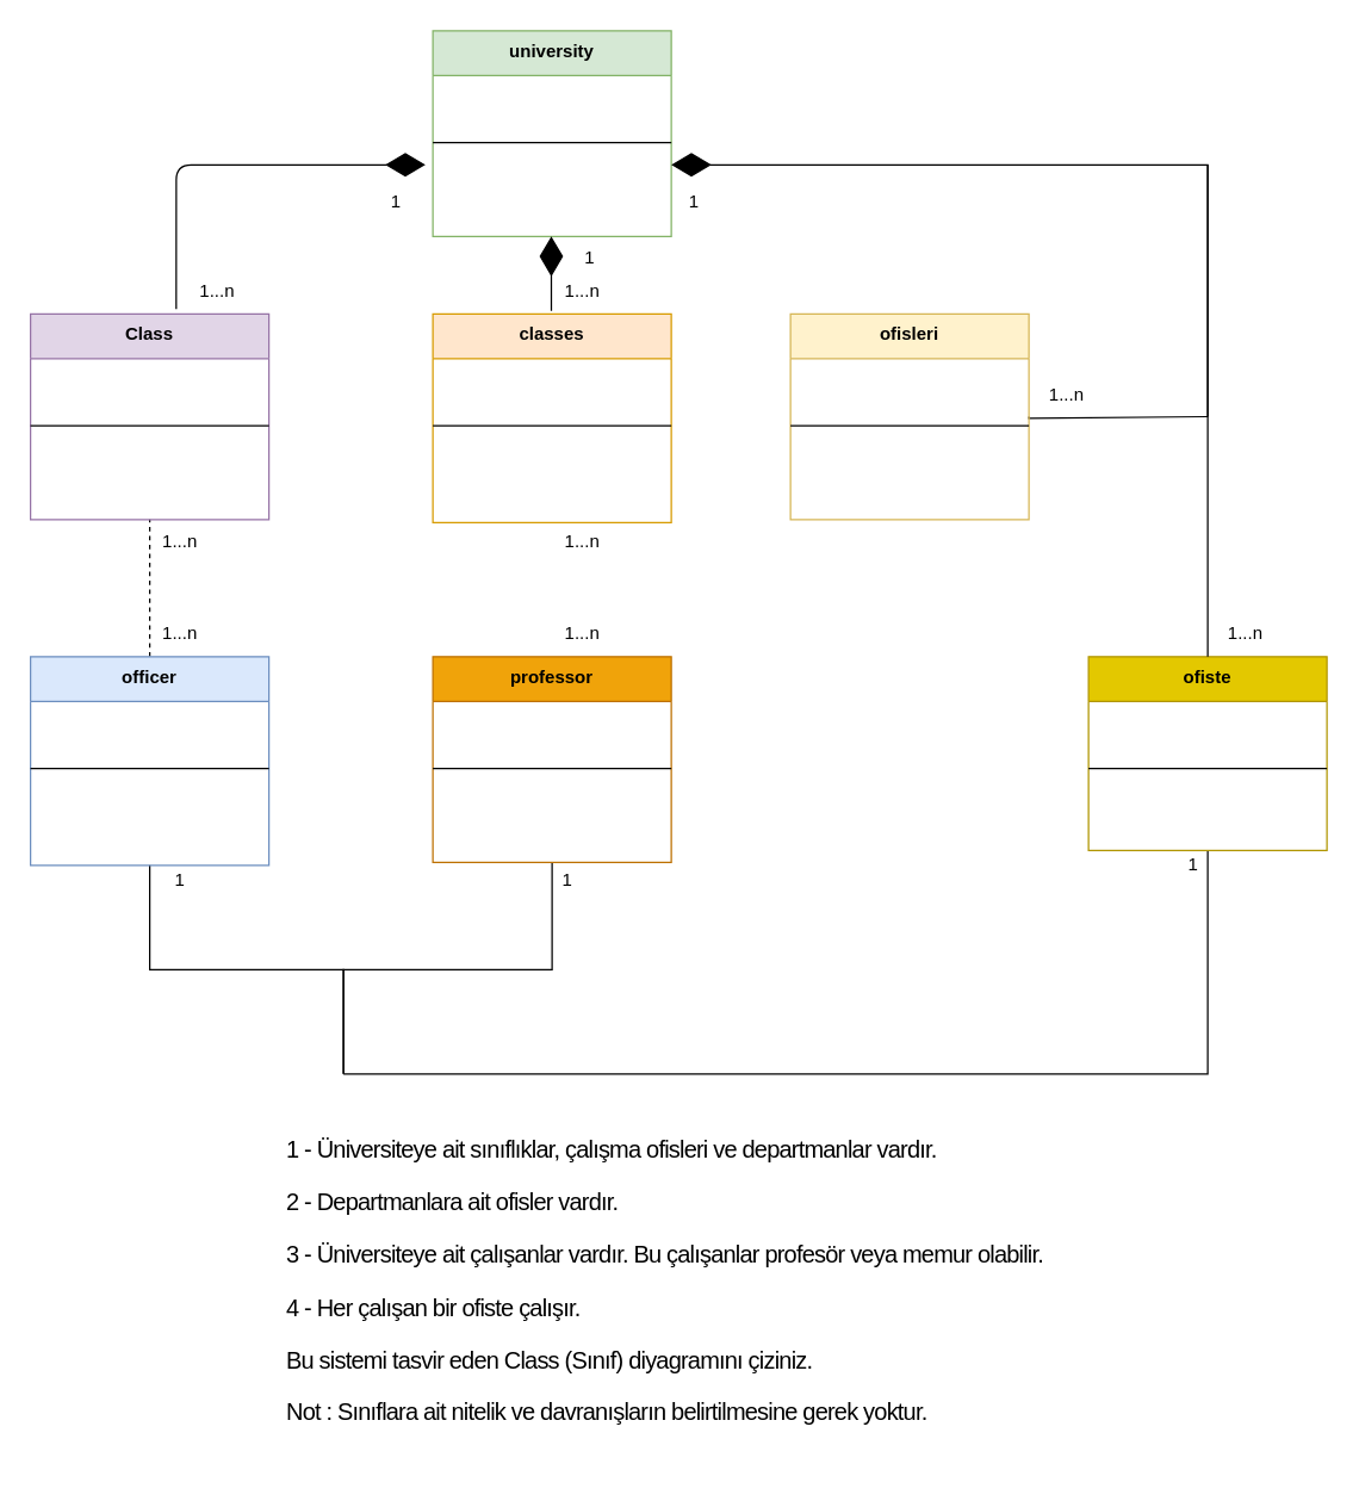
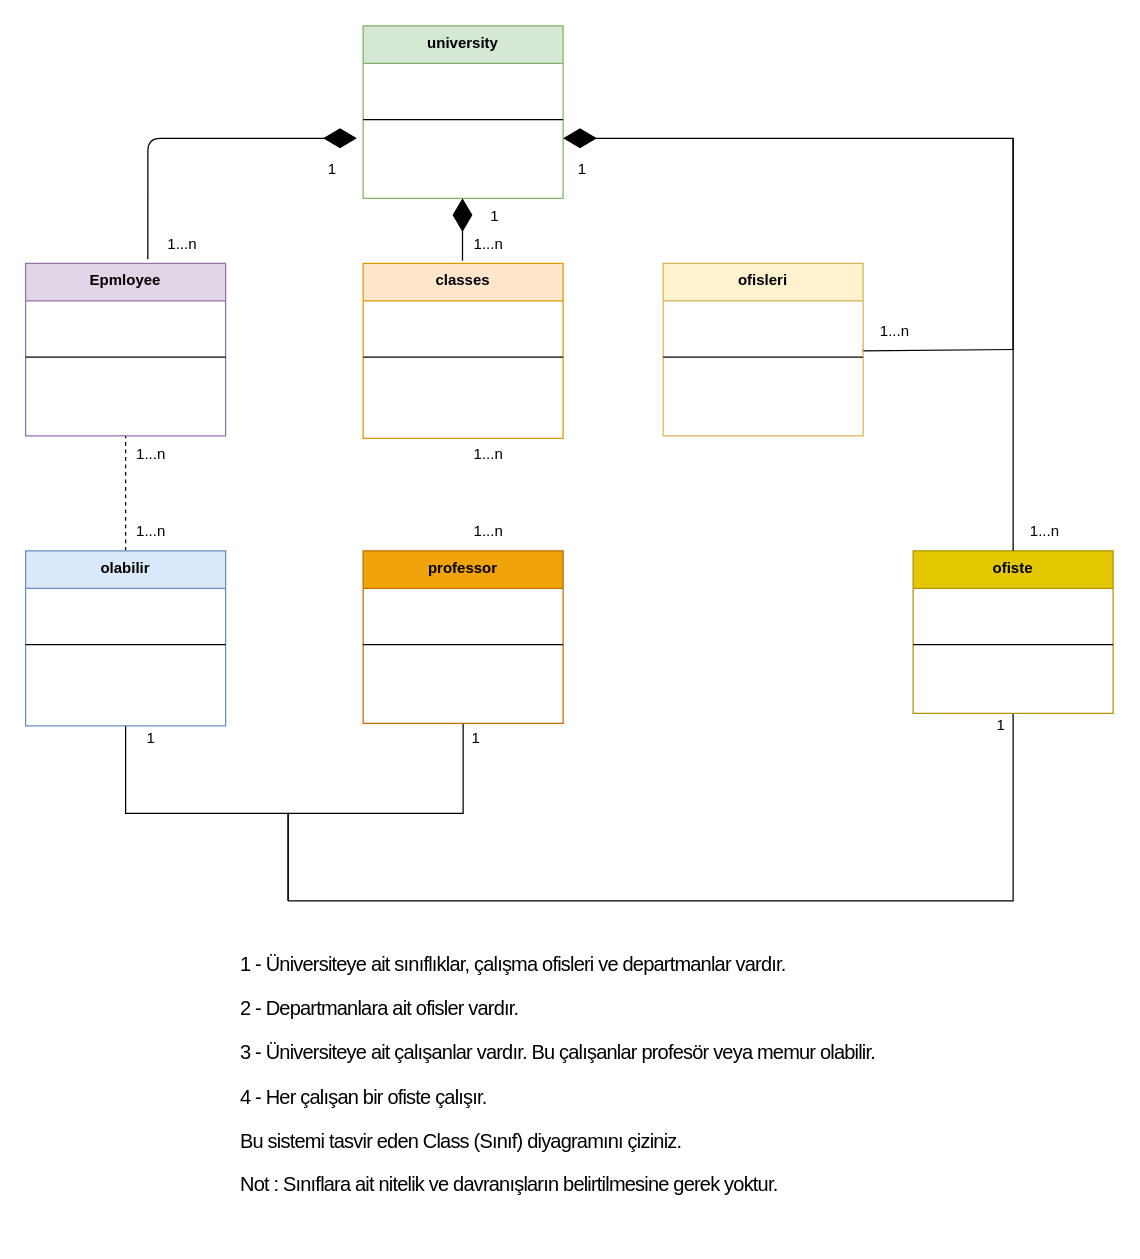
  <mxCell id="0" />
  <mxCell id="1" parent="0" />
  <mxCell id="2" value="university" style="swimlane;fontStyle=1;align=center;verticalAlign=top;childLayout=stackLayout;horizontal=1;startSize=30;horizontalStack=0;resizeParent=1;resizeLast=0;collapsible=1;marginBottom=0;rounded=0;shadow=0;strokeWidth=1;fillColor=#d5e8d4;strokeColor=#82b366;" parent="1" vertex="1"><mxGeometry x="290" y="20" width="160" height="138" as="geometry"><mxRectangle x="230" y="140" width="160" height="26" as="alternateBounds" /></mxGeometry></mxCell>
  <mxCell id="3" value="" style="line;html=1;strokeWidth=1;align=left;verticalAlign=middle;spacingTop=-1;spacingLeft=3;spacingRight=3;rotatable=0;labelPosition=right;points=[];portConstraint=eastwest;" parent="2" vertex="1"><mxGeometry y="30" width="160" height="90" as="geometry" /></mxCell>
  <mxCell id="4" value="classes" style="swimlane;fontStyle=1;align=center;verticalAlign=top;childLayout=stackLayout;horizontal=1;startSize=30;horizontalStack=0;resizeParent=1;resizeLast=0;collapsible=1;marginBottom=0;rounded=0;shadow=0;strokeWidth=1;fillColor=#ffe6cc;strokeColor=#d79b00;" parent="1" vertex="1"><mxGeometry x="290" y="210" width="160" height="140" as="geometry"><mxRectangle x="230" y="140" width="160" height="26" as="alternateBounds" /></mxGeometry></mxCell>
  <mxCell id="5" value="" style="line;html=1;strokeWidth=1;align=left;verticalAlign=middle;spacingTop=-1;spacingLeft=3;spacingRight=3;rotatable=0;labelPosition=right;points=[];portConstraint=eastwest;" parent="4" vertex="1"><mxGeometry y="30" width="160" height="90" as="geometry" /></mxCell>
  <mxCell id="6" style="edgeStyle=orthogonalEdgeStyle;rounded=0;orthogonalLoop=1;jettySize=auto;html=1;exitX=1;exitY=0.5;exitDx=0;exitDy=0;endArrow=none;endFill=0;" edge="1" parent="1" source="7"><mxGeometry relative="1" as="geometry"><mxPoint x="810" y="279" as="targetPoint" /><Array as="points"><mxPoint x="690" y="280" /></Array></mxGeometry></mxCell>
  <mxCell id="7" value="ofisleri" style="swimlane;fontStyle=1;align=center;verticalAlign=top;childLayout=stackLayout;horizontal=1;startSize=30;horizontalStack=0;resizeParent=1;resizeLast=0;collapsible=1;marginBottom=0;rounded=0;shadow=0;strokeWidth=1;fillColor=#fff2cc;strokeColor=#d6b656;" parent="1" vertex="1"><mxGeometry x="530" y="210" width="160" height="138" as="geometry"><mxRectangle x="230" y="140" width="160" height="26" as="alternateBounds" /></mxGeometry></mxCell>
  <mxCell id="8" value="" style="line;html=1;strokeWidth=1;align=left;verticalAlign=middle;spacingTop=-1;spacingLeft=3;spacingRight=3;rotatable=0;labelPosition=right;points=[];portConstraint=eastwest;" parent="7" vertex="1"><mxGeometry y="30" width="160" height="90" as="geometry" /></mxCell>
  <mxCell id="9" style="edgeStyle=orthogonalEdgeStyle;rounded=0;orthogonalLoop=1;jettySize=auto;html=1;exitX=0.5;exitY=1;exitDx=0;exitDy=0;endArrow=none;endFill=0;" edge="1" parent="1" source="10"><mxGeometry relative="1" as="geometry"><mxPoint x="230" y="720" as="targetPoint" /><Array as="points"><mxPoint x="370" y="650" /><mxPoint x="230" y="650" /></Array></mxGeometry></mxCell>
  <mxCell id="10" value="professor" style="swimlane;fontStyle=1;align=center;verticalAlign=top;childLayout=stackLayout;horizontal=1;startSize=30;horizontalStack=0;resizeParent=1;resizeLast=0;collapsible=1;marginBottom=0;rounded=0;shadow=0;strokeWidth=1;fillColor=#f0a30a;strokeColor=#BD7000;fontColor=#000000;" parent="1" vertex="1"><mxGeometry x="290" y="440" width="160" height="138" as="geometry"><mxRectangle x="230" y="140" width="160" height="26" as="alternateBounds" /></mxGeometry></mxCell>
  <mxCell id="11" value="" style="line;html=1;strokeWidth=1;align=left;verticalAlign=middle;spacingTop=-1;spacingLeft=3;spacingRight=3;rotatable=0;labelPosition=right;points=[];portConstraint=eastwest;" parent="10" vertex="1"><mxGeometry y="30" width="160" height="90" as="geometry" /></mxCell>
  <mxCell id="12" style="edgeStyle=orthogonalEdgeStyle;rounded=0;orthogonalLoop=1;jettySize=auto;html=1;endArrow=none;endFill=0;" edge="1" parent="1" source="14"><mxGeometry relative="1" as="geometry"><mxPoint x="230" y="720" as="targetPoint" /><Array as="points"><mxPoint x="100" y="650" /><mxPoint x="230" y="650" /></Array></mxGeometry></mxCell>
  <mxCell id="13" style="edgeStyle=orthogonalEdgeStyle;rounded=0;orthogonalLoop=1;jettySize=auto;html=1;exitX=0.5;exitY=0;exitDx=0;exitDy=0;entryX=0.5;entryY=1;entryDx=0;entryDy=0;endArrow=none;endFill=0;dashed=1;" edge="1" parent="1" source="14" target="16"><mxGeometry relative="1" as="geometry" /></mxCell>
- <mxCell id="14" value="officer" style="swimlane;fontStyle=1;align=center;verticalAlign=top;childLayout=stackLayout;horizontal=1;startSize=30;horizontalStack=0;resizeParent=1;resizeLast=0;collapsible=1;marginBottom=0;rounded=0;shadow=0;strokeWidth=1;fillColor=#dae8fc;strokeColor=#6c8ebf;" parent="1" vertex="1"><mxGeometry x="20" y="440" width="160" height="140" as="geometry"><mxRectangle x="230" y="140" width="160" height="26" as="alternateBounds" /></mxGeometry></mxCell>
+ <mxCell id="14" value="olabilir" style="swimlane;fontStyle=1;align=center;verticalAlign=top;childLayout=stackLayout;horizontal=1;startSize=30;horizontalStack=0;resizeParent=1;resizeLast=0;collapsible=1;marginBottom=0;rounded=0;shadow=0;strokeWidth=1;fillColor=#dae8fc;strokeColor=#6c8ebf;" parent="1" vertex="1"><mxGeometry x="20" y="440" width="160" height="140" as="geometry"><mxRectangle x="230" y="140" width="160" height="26" as="alternateBounds" /></mxGeometry></mxCell>
  <mxCell id="15" value="" style="line;html=1;strokeWidth=1;align=left;verticalAlign=middle;spacingTop=-1;spacingLeft=3;spacingRight=3;rotatable=0;labelPosition=right;points=[];portConstraint=eastwest;" parent="14" vertex="1"><mxGeometry y="30" width="160" height="90" as="geometry" /></mxCell>
- <mxCell id="16" value="Class" style="swimlane;fontStyle=1;align=center;verticalAlign=top;childLayout=stackLayout;horizontal=1;startSize=30;horizontalStack=0;resizeParent=1;resizeLast=0;collapsible=1;marginBottom=0;rounded=0;shadow=0;strokeWidth=1;fillColor=#e1d5e7;strokeColor=#9673a6;" parent="1" vertex="1"><mxGeometry x="20" y="210" width="160" height="138" as="geometry"><mxRectangle x="230" y="140" width="160" height="26" as="alternateBounds" /></mxGeometry></mxCell>
+ <mxCell id="16" value="Epmloyee" style="swimlane;fontStyle=1;align=center;verticalAlign=top;childLayout=stackLayout;horizontal=1;startSize=30;horizontalStack=0;resizeParent=1;resizeLast=0;collapsible=1;marginBottom=0;rounded=0;shadow=0;strokeWidth=1;fillColor=#e1d5e7;strokeColor=#9673a6;" parent="1" vertex="1"><mxGeometry x="20" y="210" width="160" height="138" as="geometry"><mxRectangle x="230" y="140" width="160" height="26" as="alternateBounds" /></mxGeometry></mxCell>
  <mxCell id="17" value="" style="line;html=1;strokeWidth=1;align=left;verticalAlign=middle;spacingTop=-1;spacingLeft=3;spacingRight=3;rotatable=0;labelPosition=right;points=[];portConstraint=eastwest;" parent="16" vertex="1"><mxGeometry y="30" width="160" height="90" as="geometry" /></mxCell>
  <mxCell id="18" style="edgeStyle=orthogonalEdgeStyle;rounded=0;orthogonalLoop=1;jettySize=auto;html=1;exitX=0.5;exitY=1;exitDx=0;exitDy=0;endArrow=none;endFill=0;" edge="1" parent="1" source="19"><mxGeometry relative="1" as="geometry"><mxPoint x="230" y="720" as="targetPoint" /><Array as="points"><mxPoint x="810" y="650" /><mxPoint x="810" y="650" /></Array></mxGeometry></mxCell>
  <mxCell id="19" value="ofiste" style="swimlane;fontStyle=1;align=center;verticalAlign=top;childLayout=stackLayout;horizontal=1;startSize=30;horizontalStack=0;resizeParent=1;resizeLast=0;collapsible=1;marginBottom=0;rounded=0;shadow=0;strokeWidth=1;fillColor=#e3c800;strokeColor=#B09500;fontColor=#000000;" parent="1" vertex="1"><mxGeometry x="730" y="440" width="160" height="130" as="geometry"><mxRectangle x="480" y="370" width="160" height="26" as="alternateBounds" /></mxGeometry></mxCell>
  <mxCell id="20" value="" style="line;html=1;strokeWidth=1;align=left;verticalAlign=middle;spacingTop=-1;spacingLeft=3;spacingRight=3;rotatable=0;labelPosition=right;points=[];portConstraint=eastwest;" parent="19" vertex="1"><mxGeometry y="30" width="160" height="90" as="geometry" /></mxCell>
  <mxCell id="21" value="" style="endArrow=diamondThin;endFill=1;endSize=24;html=1;rounded=0;" parent="1" edge="1"><mxGeometry width="160" relative="1" as="geometry"><mxPoint x="369.5" y="208" as="sourcePoint" /><mxPoint x="369.5" y="158" as="targetPoint" /></mxGeometry></mxCell>
  <mxCell id="22" value="" style="endArrow=diamondThin;endFill=1;endSize=24;html=1;rounded=0;exitDx=0;exitDy=0;startArrow=none;" parent="1" edge="1"><mxGeometry width="160" relative="1" as="geometry"><mxPoint x="810" y="279" as="sourcePoint" /><mxPoint x="450" y="110" as="targetPoint" /><Array as="points"><mxPoint x="810" y="120" /><mxPoint x="810" y="110" /></Array></mxGeometry></mxCell>
  <mxCell id="23" style="endArrow=diamondThin;endFill=1;endSize=24;html=1;fontFamily=Helvetica;fontSize=11;fontColor=default;align=center;strokeColor=default;edgeStyle=orthogonalEdgeStyle;exitX=0.611;exitY=-0.023;exitDx=0;exitDy=0;exitPerimeter=0;" parent="1" edge="1" source="16"><mxGeometry relative="1" as="geometry"><mxPoint x="120" y="200" as="sourcePoint" /><mxPoint x="285" y="110" as="targetPoint" /><Array as="points"><mxPoint x="118" y="110" /></Array></mxGeometry></mxCell>
  <mxCell id="24" value="&lt;p style=&quot;box-sizing: border-box; margin-top: 0px; margin-bottom: 1rem; color: rgb(0, 0, 0); font-family: Nunito, sans-serif; font-size: 16px; font-style: normal; font-variant-ligatures: normal; font-variant-caps: normal; font-weight: 400; letter-spacing: -0.64px; orphans: 2; text-align: left; text-indent: 0px; text-transform: none; widows: 2; word-spacing: 0px; -webkit-text-stroke-width: 0px; background-color: rgb(255, 255, 255); text-decoration-thickness: initial; text-decoration-style: initial; text-decoration-color: initial;&quot;&gt;1 - Üniversiteye ait sınıflıklar, çalışma ofisleri ve departmanlar vardır.&lt;/p&gt;&lt;p style=&quot;box-sizing: border-box; margin-top: 0px; margin-bottom: 1rem; color: rgb(0, 0, 0); font-family: Nunito, sans-serif; font-size: 16px; font-style: normal; font-variant-ligatures: normal; font-variant-caps: normal; font-weight: 400; letter-spacing: -0.64px; orphans: 2; text-align: left; text-indent: 0px; text-transform: none; widows: 2; word-spacing: 0px; -webkit-text-stroke-width: 0px; background-color: rgb(255, 255, 255); text-decoration-thickness: initial; text-decoration-style: initial; text-decoration-color: initial;&quot;&gt;2 - Departmanlara ait ofisler vardır.&lt;/p&gt;&lt;p style=&quot;box-sizing: border-box; margin-top: 0px; margin-bottom: 1rem; color: rgb(0, 0, 0); font-family: Nunito, sans-serif; font-size: 16px; font-style: normal; font-variant-ligatures: normal; font-variant-caps: normal; font-weight: 400; letter-spacing: -0.64px; orphans: 2; text-align: left; text-indent: 0px; text-transform: none; widows: 2; word-spacing: 0px; -webkit-text-stroke-width: 0px; background-color: rgb(255, 255, 255); text-decoration-thickness: initial; text-decoration-style: initial; text-decoration-color: initial;&quot;&gt;3 - Üniversiteye ait çalışanlar vardır. Bu çalışanlar profesör veya memur olabilir.&lt;/p&gt;&lt;p style=&quot;box-sizing: border-box; margin-top: 0px; margin-bottom: 1rem; color: rgb(0, 0, 0); font-family: Nunito, sans-serif; font-size: 16px; font-style: normal; font-variant-ligatures: normal; font-variant-caps: normal; font-weight: 400; letter-spacing: -0.64px; orphans: 2; text-align: left; text-indent: 0px; text-transform: none; widows: 2; word-spacing: 0px; -webkit-text-stroke-width: 0px; background-color: rgb(255, 255, 255); text-decoration-thickness: initial; text-decoration-style: initial; text-decoration-color: initial;&quot;&gt;4 - Her çalışan bir ofiste çalışır.&lt;/p&gt;&lt;p style=&quot;box-sizing: border-box; margin-top: 0px; margin-bottom: 1rem; color: rgb(0, 0, 0); font-family: Nunito, sans-serif; font-size: 16px; font-style: normal; font-variant-ligatures: normal; font-variant-caps: normal; font-weight: 400; letter-spacing: -0.64px; orphans: 2; text-align: left; text-indent: 0px; text-transform: none; widows: 2; word-spacing: 0px; -webkit-text-stroke-width: 0px; background-color: rgb(255, 255, 255); text-decoration-thickness: initial; text-decoration-style: initial; text-decoration-color: initial;&quot;&gt;Bu sistemi tasvir eden Class (Sınıf) diyagramını çiziniz.&lt;/p&gt;&lt;p style=&quot;box-sizing: border-box; margin-top: 0px; margin-bottom: 1rem; color: rgb(0, 0, 0); font-family: Nunito, sans-serif; font-size: 16px; font-style: normal; font-variant-ligatures: normal; font-variant-caps: normal; font-weight: 400; letter-spacing: -0.64px; orphans: 2; text-align: left; text-indent: 0px; text-transform: none; widows: 2; word-spacing: 0px; -webkit-text-stroke-width: 0px; background-color: rgb(255, 255, 255); text-decoration-thickness: initial; text-decoration-style: initial; text-decoration-color: initial;&quot;&gt;Not : Sınıflara ait nitelik ve davranışların belirtilmesine gerek yoktur.&lt;/p&gt;" style="text;whiteSpace=wrap;html=1;" vertex="1" parent="1"><mxGeometry x="190" y="755" width="560" height="230" as="geometry" /></mxCell>
  <mxCell id="25" value="" style="endArrow=none;endFill=1;endSize=24;html=1;rounded=0;exitX=0.5;exitY=0;exitDx=0;exitDy=0;" edge="1" parent="1" source="19"><mxGeometry width="160" relative="1" as="geometry"><mxPoint x="810" y="440" as="sourcePoint" /><mxPoint x="810" y="279" as="targetPoint" /><Array as="points"><mxPoint x="810" y="110" /></Array></mxGeometry></mxCell>
  <mxCell id="26" value="1" style="text;html=1;align=center;verticalAlign=middle;resizable=0;points=[];autosize=1;strokeColor=none;fillColor=none;" vertex="1" parent="1"><mxGeometry x="105" y="575" width="30" height="30" as="geometry" /></mxCell>
  <mxCell id="27" value="1" style="text;html=1;align=center;verticalAlign=middle;resizable=0;points=[];autosize=1;strokeColor=none;fillColor=none;" vertex="1" parent="1"><mxGeometry x="365" y="575" width="30" height="30" as="geometry" /></mxCell>
  <mxCell id="28" value="1" style="text;html=1;align=center;verticalAlign=middle;resizable=0;points=[];autosize=1;strokeColor=none;fillColor=none;" vertex="1" parent="1"><mxGeometry x="785" y="565" width="30" height="30" as="geometry" /></mxCell>
  <mxCell id="29" value="1" style="text;html=1;align=center;verticalAlign=middle;resizable=0;points=[];autosize=1;strokeColor=none;fillColor=none;" vertex="1" parent="1"><mxGeometry x="250" y="120" width="30" height="30" as="geometry" /></mxCell>
  <mxCell id="30" value="1" style="text;html=1;align=center;verticalAlign=middle;resizable=0;points=[];autosize=1;strokeColor=none;fillColor=none;" vertex="1" parent="1"><mxGeometry x="450" y="120" width="30" height="30" as="geometry" /></mxCell>
  <mxCell id="31" value="1" style="text;html=1;align=center;verticalAlign=middle;resizable=0;points=[];autosize=1;strokeColor=none;fillColor=none;" vertex="1" parent="1"><mxGeometry x="380" y="158" width="30" height="30" as="geometry" /></mxCell>
  <mxCell id="32" value="1...n" style="text;html=1;align=center;verticalAlign=middle;resizable=0;points=[];autosize=1;strokeColor=none;fillColor=none;" vertex="1" parent="1"><mxGeometry x="365" y="348" width="50" height="30" as="geometry" /></mxCell>
  <mxCell id="33" value="1...n" style="text;html=1;align=center;verticalAlign=middle;resizable=0;points=[];autosize=1;strokeColor=none;fillColor=none;" vertex="1" parent="1"><mxGeometry x="365" y="410" width="50" height="30" as="geometry" /></mxCell>
  <mxCell id="34" value="1...n" style="text;html=1;align=center;verticalAlign=middle;resizable=0;points=[];autosize=1;strokeColor=none;fillColor=none;" vertex="1" parent="1"><mxGeometry x="120" y="180" width="50" height="30" as="geometry" /></mxCell>
  <mxCell id="35" value="1...n" style="text;html=1;align=center;verticalAlign=middle;resizable=0;points=[];autosize=1;strokeColor=none;fillColor=none;" vertex="1" parent="1"><mxGeometry x="365" y="180" width="50" height="30" as="geometry" /></mxCell>
  <mxCell id="36" value="1...n" style="text;html=1;align=center;verticalAlign=middle;resizable=0;points=[];autosize=1;strokeColor=none;fillColor=none;" vertex="1" parent="1"><mxGeometry x="95" y="348" width="50" height="30" as="geometry" /></mxCell>
  <mxCell id="37" value="1...n" style="text;html=1;align=center;verticalAlign=middle;resizable=0;points=[];autosize=1;strokeColor=none;fillColor=none;" vertex="1" parent="1"><mxGeometry x="95" y="410" width="50" height="30" as="geometry" /></mxCell>
  <mxCell id="38" value="1...n" style="text;html=1;align=center;verticalAlign=middle;resizable=0;points=[];autosize=1;strokeColor=none;fillColor=none;" vertex="1" parent="1"><mxGeometry x="690" y="250" width="50" height="30" as="geometry" /></mxCell>
  <mxCell id="39" value="1...n" style="text;html=1;align=center;verticalAlign=middle;resizable=0;points=[];autosize=1;strokeColor=none;fillColor=none;" vertex="1" parent="1"><mxGeometry x="810" y="410" width="50" height="30" as="geometry" /></mxCell>
